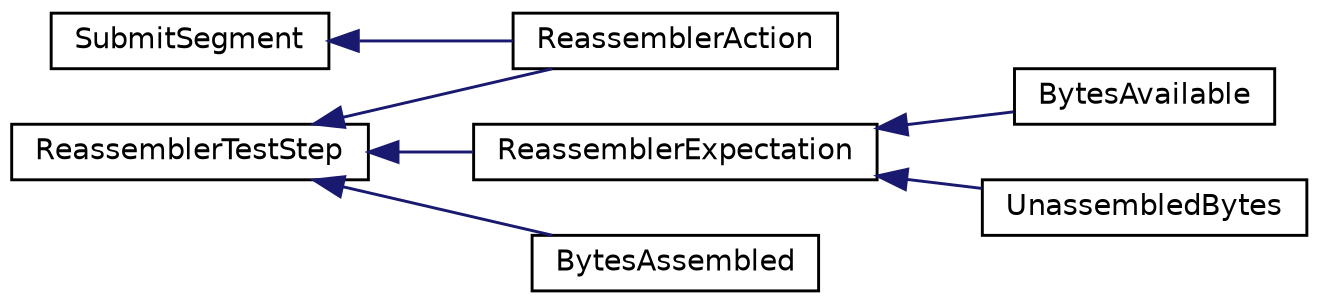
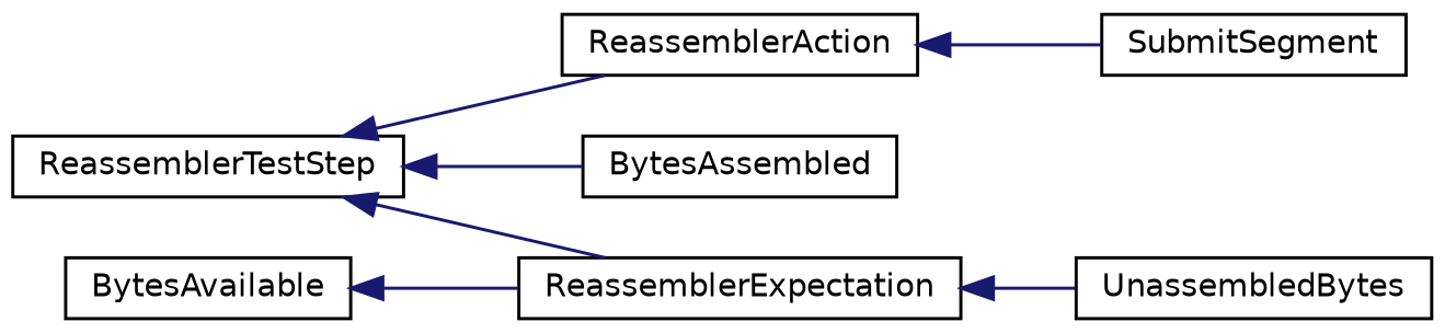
  digraph {
    rankdir=LR
    node [color=black fillcolor=white fontname=Helvetica fontsize=10 shape=record style=filled]
    edge [color=midnightblue dir=back fontname=Helvetica fontsize=10 labelfontname=Helvetica labelfontsize=10 style=solid]
    n1 [height=0.2 label=ReassemblerTestStep width=0.4]
    n2 [height=0.2 label=ReassemblerAction width=0.4]
    n3 [height=0.2 label=ReassemblerExpectation width=0.4]
    n4 [height=0.2 label=BytesAssembled width=0.4]
    n5 [height=0.2 label=SubmitSegment width=0.4]
    n6 [height=0.2 label=BytesAvailable width=0.4]
    n7 [height=0.2 label=UnassembledBytes width=0.4]
    n1 -> n2
    n1 -> n3
    n1 -> n4
-   n5 -> n2
-   n3 -> n6
+   n2 -> n5
+   n6 -> n3
    n3 -> n7
  }
